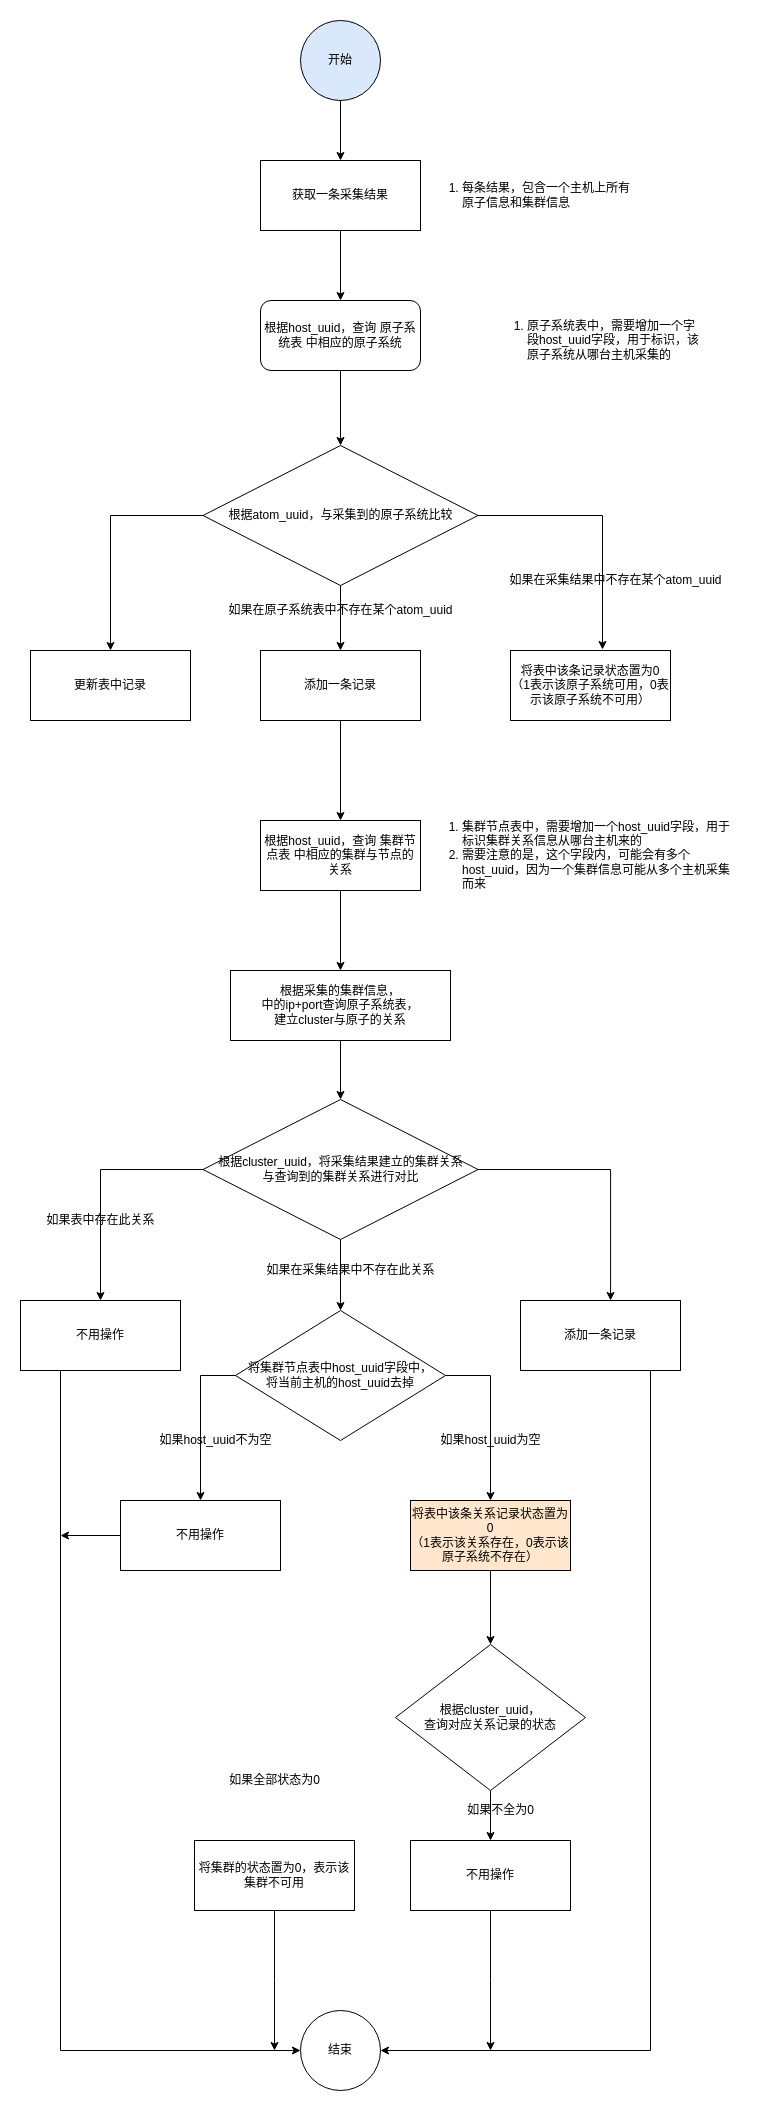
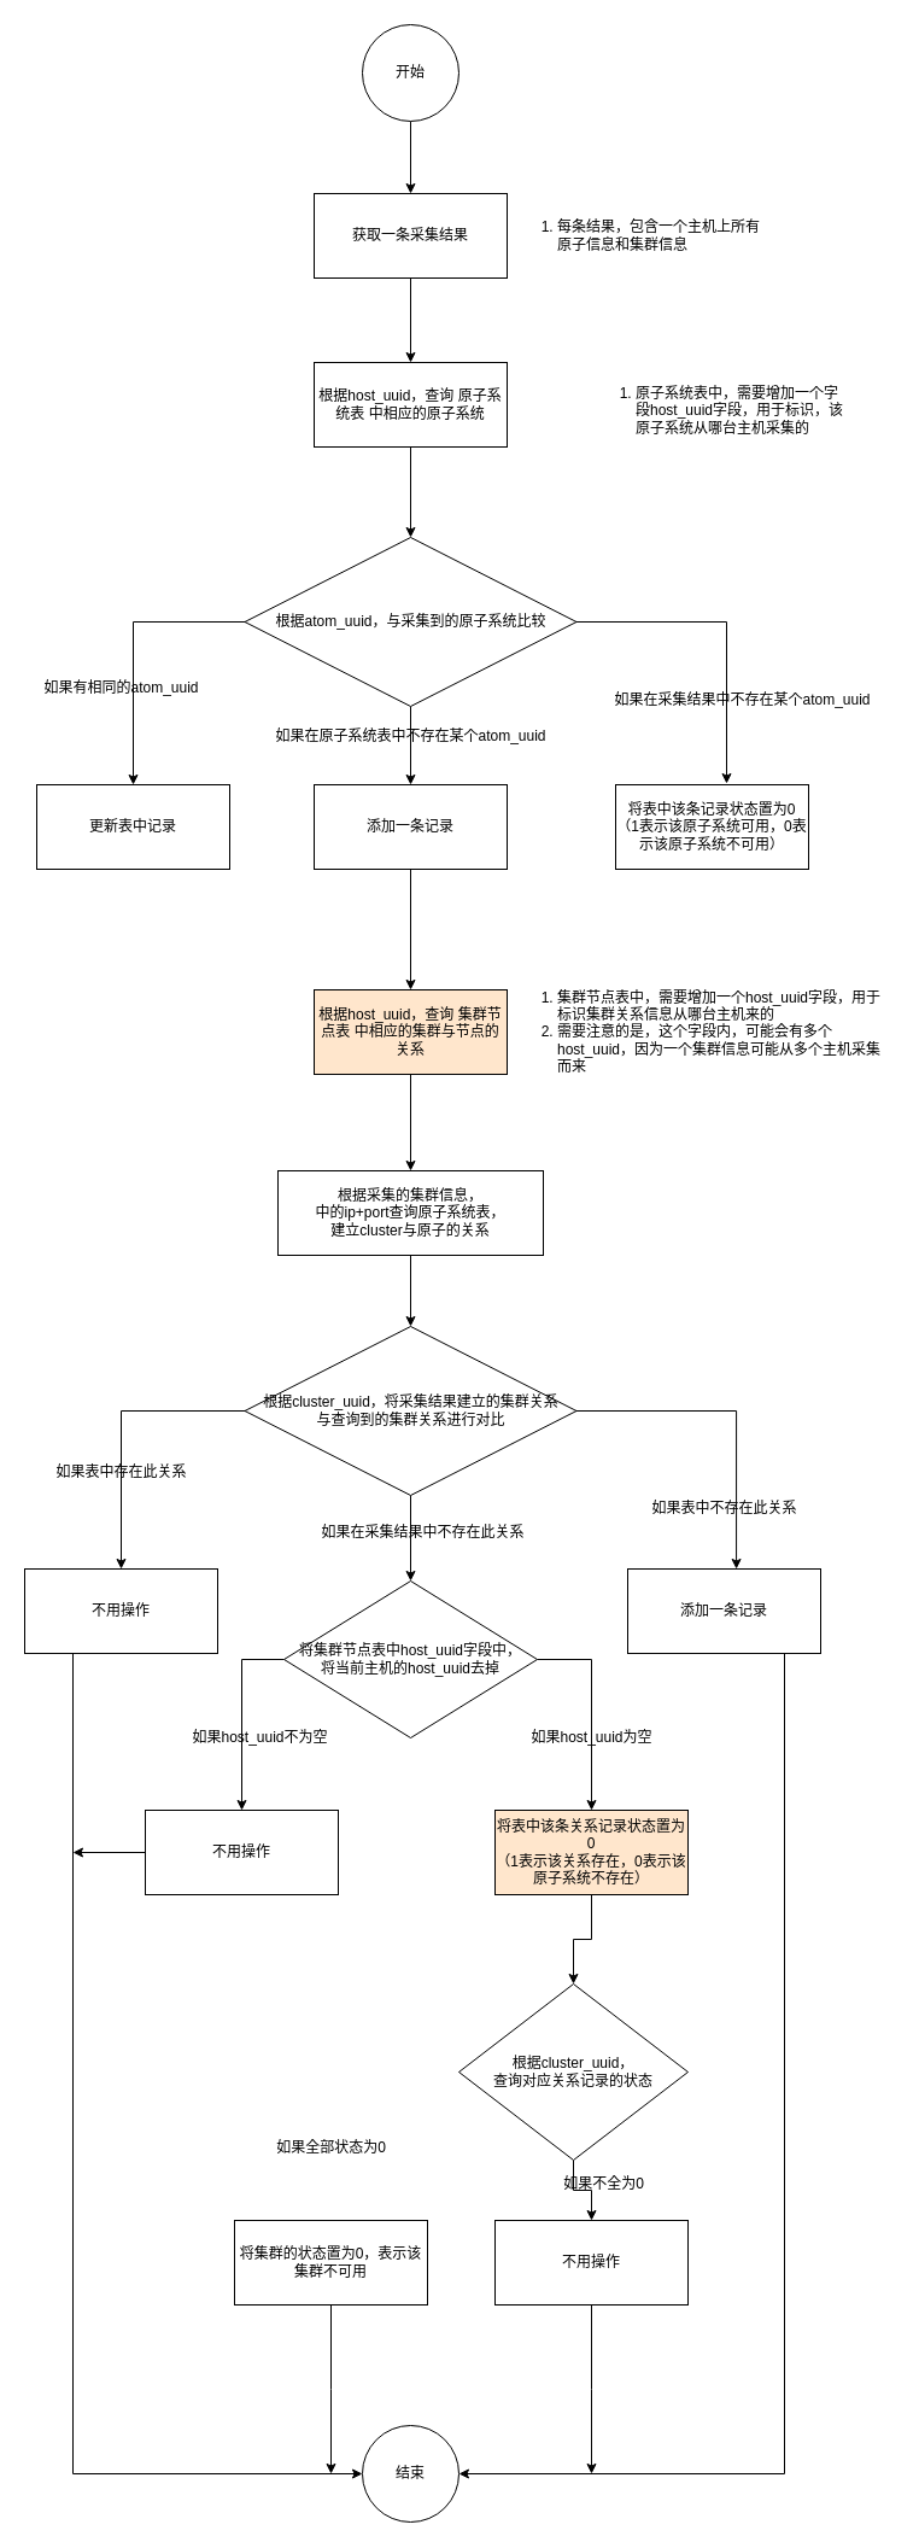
  <mxCell id="0" />
  <mxCell id="1" parent="0" />
  <mxCell id="2" style="edgeStyle=orthogonalEdgeStyle;rounded=0;orthogonalLoop=1;jettySize=auto;html=1;entryX=0.5;entryY=0;entryDx=0;entryDy=0;" edge="1" parent="1" source="3" target="5"><mxGeometry relative="1" as="geometry" /></mxCell>
- <mxCell id="3" value="开始" style="ellipse;whiteSpace=wrap;html=1;aspect=fixed;fillColor=#dae8fc;" vertex="1" parent="1"><mxGeometry x="300" y="20" width="80" height="80" as="geometry" /></mxCell>
+ <mxCell id="3" value="开始" style="ellipse;whiteSpace=wrap;html=1;aspect=fixed;" vertex="1" parent="1"><mxGeometry x="300" y="20" width="80" height="80" as="geometry" /></mxCell>
  <mxCell id="4" style="edgeStyle=orthogonalEdgeStyle;rounded=0;orthogonalLoop=1;jettySize=auto;html=1;entryX=0.5;entryY=0;entryDx=0;entryDy=0;" edge="1" parent="1" source="5" target="8"><mxGeometry relative="1" as="geometry" /></mxCell>
  <mxCell id="5" value="获取一条采集结果" style="rounded=0;whiteSpace=wrap;html=1;" vertex="1" parent="1"><mxGeometry x="260" y="160" width="160" height="70" as="geometry" /></mxCell>
  <mxCell id="6" value="&lt;ol&gt;&lt;li&gt;每条结果，包含一个主机上所有原子信息和集群信息&lt;/li&gt;&lt;/ol&gt;" style="text;html=1;strokeColor=none;fillColor=none;align=left;verticalAlign=middle;whiteSpace=wrap;rounded=0;" vertex="1" parent="1"><mxGeometry x="420" y="160" width="220" height="70" as="geometry" /></mxCell>
  <mxCell id="7" style="edgeStyle=orthogonalEdgeStyle;rounded=0;orthogonalLoop=1;jettySize=auto;html=1;entryX=0.5;entryY=0;entryDx=0;entryDy=0;" edge="1" parent="1" source="8" target="12"><mxGeometry relative="1" as="geometry" /></mxCell>
- <mxCell id="8" value="根据host_uuid，查询 原子系统表 中相应的原子系统" style="whiteSpace=wrap;html=1;rounded=1;" vertex="1" parent="1"><mxGeometry x="260" y="300" width="160" height="70" as="geometry" /></mxCell>
+ <mxCell id="8" value="根据host_uuid，查询 原子系统表 中相应的原子系统" style="rounded=0;whiteSpace=wrap;html=1;" vertex="1" parent="1"><mxGeometry x="260" y="300" width="160" height="70" as="geometry" /></mxCell>
  <mxCell id="9" style="edgeStyle=orthogonalEdgeStyle;rounded=0;orthogonalLoop=1;jettySize=auto;html=1;entryX=0.5;entryY=0;entryDx=0;entryDy=0;" edge="1" parent="1" source="12" target="13"><mxGeometry relative="1" as="geometry"><mxPoint x="160" y="515" as="targetPoint" /><Array as="points"><mxPoint x="110" y="515" /></Array></mxGeometry></mxCell>
  <mxCell id="10" style="edgeStyle=orthogonalEdgeStyle;rounded=0;orthogonalLoop=1;jettySize=auto;html=1;" edge="1" parent="1" source="12" target="16"><mxGeometry relative="1" as="geometry" /></mxCell>
  <mxCell id="11" style="edgeStyle=orthogonalEdgeStyle;rounded=0;orthogonalLoop=1;jettySize=auto;html=1;entryX=0.575;entryY=-0.014;entryDx=0;entryDy=0;entryPerimeter=0;" edge="1" parent="1" source="12" target="18"><mxGeometry relative="1" as="geometry" /></mxCell>
  <mxCell id="12" value="根据atom_uuid，与采集到的原子系统比较" style="rhombus;whiteSpace=wrap;html=1;" vertex="1" parent="1"><mxGeometry x="202.5" y="445" width="275" height="140" as="geometry" /></mxCell>
  <mxCell id="13" value="更新表中记录" style="rounded=0;whiteSpace=wrap;html=1;" vertex="1" parent="1"><mxGeometry x="30" y="650" width="160" height="70" as="geometry" /></mxCell>
+ <mxCell id="14" value="如果有相同的atom_uuid" style="text;html=1;align=center;verticalAlign=middle;resizable=0;points=[];autosize=1;" vertex="1" parent="1"><mxGeometry x="30" y="560" width="140" height="20" as="geometry" /></mxCell>
  <mxCell id="15" style="edgeStyle=orthogonalEdgeStyle;rounded=0;orthogonalLoop=1;jettySize=auto;html=1;entryX=0.5;entryY=0;entryDx=0;entryDy=0;" edge="1" parent="1" source="16" target="21"><mxGeometry relative="1" as="geometry" /></mxCell>
  <mxCell id="16" value="添加一条记录" style="rounded=0;whiteSpace=wrap;html=1;" vertex="1" parent="1"><mxGeometry x="260" y="650" width="160" height="70" as="geometry" /></mxCell>
  <mxCell id="17" value="如果在原子系统表中不存在某个atom_uuid" style="text;html=1;align=center;verticalAlign=middle;resizable=0;points=[];autosize=1;" vertex="1" parent="1"><mxGeometry x="220" y="600" width="240" height="20" as="geometry" /></mxCell>
  <mxCell id="18" value="将表中该条记录状态置为0&lt;br&gt;（1表示该原子系统可用，0表示该原子系统不可用）" style="rounded=0;whiteSpace=wrap;html=1;" vertex="1" parent="1"><mxGeometry x="510" y="650" width="160" height="70" as="geometry" /></mxCell>
  <mxCell id="19" value="如果在采集结果中不存在某个atom_uuid" style="text;html=1;align=center;verticalAlign=middle;resizable=0;points=[];autosize=1;" vertex="1" parent="1"><mxGeometry x="500" y="570" width="230" height="20" as="geometry" /></mxCell>
  <mxCell id="20" style="edgeStyle=orthogonalEdgeStyle;rounded=0;orthogonalLoop=1;jettySize=auto;html=1;entryX=0.5;entryY=0;entryDx=0;entryDy=0;" edge="1" parent="1" source="21" target="25"><mxGeometry relative="1" as="geometry" /></mxCell>
- <mxCell id="21" value="根据host_uuid，查询 集群节点表 中相应的集群与节点的关系" style="rounded=0;whiteSpace=wrap;html=1;" vertex="1" parent="1"><mxGeometry x="260" y="820" width="160" height="70" as="geometry" /></mxCell>
+ <mxCell id="21" value="根据host_uuid，查询 集群节点表 中相应的集群与节点的关系" style="rounded=0;whiteSpace=wrap;html=1;fillColor=#ffe6cc;" vertex="1" parent="1"><mxGeometry x="260" y="820" width="160" height="70" as="geometry" /></mxCell>
  <mxCell id="22" value="&lt;ol&gt;&lt;li&gt;集群节点表中，需要增加一个host_uuid字段，用于标识集群关系信息从哪台主机来的&lt;/li&gt;&lt;li&gt;需要注意的是，这个字段内，可能会有多个host_uuid，因为一个集群信息可能从多个主机采集而来&lt;/li&gt;&lt;/ol&gt;" style="text;html=1;strokeColor=none;fillColor=none;align=left;verticalAlign=middle;whiteSpace=wrap;rounded=0;" vertex="1" parent="1"><mxGeometry x="420" y="820" width="320" height="70" as="geometry" /></mxCell>
  <mxCell id="23" value="&lt;ol&gt;&lt;li&gt;原子系统表中，需要增加一个字段host_uuid字段，用于标识，该原子系统从哪台主机采集的&lt;/li&gt;&lt;/ol&gt;" style="text;html=1;strokeColor=none;fillColor=none;align=left;verticalAlign=middle;whiteSpace=wrap;rounded=0;" vertex="1" parent="1"><mxGeometry x="485" y="305" width="220" height="70" as="geometry" /></mxCell>
  <mxCell id="24" style="edgeStyle=orthogonalEdgeStyle;rounded=0;orthogonalLoop=1;jettySize=auto;html=1;entryX=0.5;entryY=0;entryDx=0;entryDy=0;" edge="1" parent="1" source="25" target="29"><mxGeometry relative="1" as="geometry" /></mxCell>
  <mxCell id="25" value="根据采集的集群信息，&lt;br&gt;中的ip+port查询原子系统表，&lt;br&gt;建立cluster与原子的关系" style="rounded=0;whiteSpace=wrap;html=1;" vertex="1" parent="1"><mxGeometry x="230" y="970" width="220" height="70" as="geometry" /></mxCell>
  <mxCell id="26" style="edgeStyle=orthogonalEdgeStyle;rounded=0;orthogonalLoop=1;jettySize=auto;html=1;exitX=0;exitY=0.5;exitDx=0;exitDy=0;entryX=0.5;entryY=0;entryDx=0;entryDy=0;" edge="1" parent="1" source="29" target="31"><mxGeometry relative="1" as="geometry" /></mxCell>
  <mxCell id="27" style="edgeStyle=orthogonalEdgeStyle;rounded=0;orthogonalLoop=1;jettySize=auto;html=1;entryX=0.563;entryY=0;entryDx=0;entryDy=0;entryPerimeter=0;" edge="1" parent="1" source="29" target="34"><mxGeometry relative="1" as="geometry" /></mxCell>
  <mxCell id="28" style="edgeStyle=orthogonalEdgeStyle;rounded=0;orthogonalLoop=1;jettySize=auto;html=1;entryX=0.5;entryY=0;entryDx=0;entryDy=0;" edge="1" parent="1" source="29" target="39"><mxGeometry relative="1" as="geometry" /></mxCell>
  <mxCell id="29" value="根据cluster_uuid，将采集结果建立的集群关系&lt;br&gt;与查询到的集群关系进行对比" style="rhombus;whiteSpace=wrap;html=1;" vertex="1" parent="1"><mxGeometry x="202.5" y="1099" width="275" height="140" as="geometry" /></mxCell>
  <mxCell id="30" style="edgeStyle=orthogonalEdgeStyle;rounded=0;orthogonalLoop=1;jettySize=auto;html=1;entryX=0;entryY=0.5;entryDx=0;entryDy=0;" edge="1" parent="1" source="31" target="54"><mxGeometry relative="1" as="geometry"><Array as="points"><mxPoint x="60" y="2050" /></Array></mxGeometry></mxCell>
  <mxCell id="31" value="不用操作" style="rounded=0;whiteSpace=wrap;html=1;" vertex="1" parent="1"><mxGeometry x="20" y="1300" width="160" height="70" as="geometry" /></mxCell>
  <mxCell id="32" value="如果表中存在此关系" style="text;html=1;align=center;verticalAlign=middle;resizable=0;points=[];autosize=1;" vertex="1" parent="1"><mxGeometry x="40" y="1210" width="120" height="20" as="geometry" /></mxCell>
  <mxCell id="33" style="edgeStyle=orthogonalEdgeStyle;rounded=0;orthogonalLoop=1;jettySize=auto;html=1;entryX=1;entryY=0.5;entryDx=0;entryDy=0;" edge="1" parent="1" source="34" target="54"><mxGeometry relative="1" as="geometry"><Array as="points"><mxPoint x="650" y="2050" /></Array></mxGeometry></mxCell>
  <mxCell id="34" value="添加一条记录" style="rounded=0;whiteSpace=wrap;html=1;" vertex="1" parent="1"><mxGeometry x="520" y="1300" width="160" height="70" as="geometry" /></mxCell>
+ <mxCell id="35" value="如果表中不存在此关系" style="text;html=1;align=center;verticalAlign=middle;resizable=0;points=[];autosize=1;" vertex="1" parent="1"><mxGeometry x="530" y="1240" width="140" height="20" as="geometry" /></mxCell>
  <mxCell id="36" value="如果在采集结果中不存在此关系" style="text;html=1;align=center;verticalAlign=middle;resizable=0;points=[];autosize=1;" vertex="1" parent="1"><mxGeometry x="260" y="1260" width="180" height="20" as="geometry" /></mxCell>
  <mxCell id="37" style="edgeStyle=orthogonalEdgeStyle;rounded=0;orthogonalLoop=1;jettySize=auto;html=1;entryX=0.5;entryY=0;entryDx=0;entryDy=0;" edge="1" parent="1" source="39" target="41"><mxGeometry relative="1" as="geometry"><Array as="points"><mxPoint x="200" y="1375" /></Array></mxGeometry></mxCell>
  <mxCell id="38" style="edgeStyle=orthogonalEdgeStyle;rounded=0;orthogonalLoop=1;jettySize=auto;html=1;entryX=0.5;entryY=0;entryDx=0;entryDy=0;" edge="1" parent="1" source="39" target="43"><mxGeometry relative="1" as="geometry"><Array as="points"><mxPoint x="490" y="1375" /></Array></mxGeometry></mxCell>
  <mxCell id="39" value="&lt;span&gt;将集群节点表中host_uuid字段中，&lt;br&gt;将当前主机的host_uuid去掉&lt;/span&gt;" style="rhombus;whiteSpace=wrap;html=1;" vertex="1" parent="1"><mxGeometry x="235" y="1310" width="210" height="130" as="geometry" /></mxCell>
  <mxCell id="40" style="edgeStyle=orthogonalEdgeStyle;rounded=0;orthogonalLoop=1;jettySize=auto;html=1;" edge="1" parent="1" source="41"><mxGeometry relative="1" as="geometry"><mxPoint x="60" y="1535" as="targetPoint" /></mxGeometry></mxCell>
  <mxCell id="41" value="不用操作" style="rounded=0;whiteSpace=wrap;html=1;" vertex="1" parent="1"><mxGeometry x="120" y="1500" width="160" height="70" as="geometry" /></mxCell>
  <mxCell id="42" style="edgeStyle=orthogonalEdgeStyle;rounded=0;orthogonalLoop=1;jettySize=auto;html=1;entryX=0.5;entryY=0;entryDx=0;entryDy=0;" edge="1" parent="1" source="43" target="47"><mxGeometry relative="1" as="geometry" /></mxCell>
  <mxCell id="43" value="将表中该条关系记录状态置为0&lt;br&gt;（1表示该关系存在，0表示该原子系统不存在）" style="rounded=0;whiteSpace=wrap;html=1;fillColor=#ffe6cc;" vertex="1" parent="1"><mxGeometry x="410" y="1500" width="160" height="70" as="geometry" /></mxCell>
  <mxCell id="44" value="如果host_uuid不为空" style="text;html=1;align=center;verticalAlign=middle;resizable=0;points=[];autosize=1;" vertex="1" parent="1"><mxGeometry x="150" y="1430" width="130" height="20" as="geometry" /></mxCell>
  <mxCell id="45" value="如果host_uuid为空" style="text;html=1;align=center;verticalAlign=middle;resizable=0;points=[];autosize=1;" vertex="1" parent="1"><mxGeometry x="430" y="1430" width="120" height="20" as="geometry" /></mxCell>
  <mxCell id="46" style="edgeStyle=orthogonalEdgeStyle;rounded=0;orthogonalLoop=1;jettySize=auto;html=1;entryX=0.5;entryY=0;entryDx=0;entryDy=0;" edge="1" parent="1" source="47" target="51"><mxGeometry relative="1" as="geometry" /></mxCell>
- <mxCell id="47" value="根据cluster_uuid，&lt;br&gt;查询对应关系记录的状态" style="rhombus;whiteSpace=wrap;html=1;" vertex="1" parent="1"><mxGeometry x="395" y="1644" width="190" height="146" as="geometry" /></mxCell>
+ <mxCell id="47" value="根据cluster_uuid，&lt;br&gt;查询对应关系记录的状态" style="rhombus;whiteSpace=wrap;html=1;" vertex="1" parent="1"><mxGeometry x="380" y="1644" width="190" height="146" as="geometry" /></mxCell>
  <mxCell id="48" style="edgeStyle=orthogonalEdgeStyle;rounded=0;orthogonalLoop=1;jettySize=auto;html=1;" edge="1" parent="1" source="49"><mxGeometry relative="1" as="geometry"><mxPoint x="274" y="2050" as="targetPoint" /></mxGeometry></mxCell>
  <mxCell id="49" value="将集群的状态置为0，表示该集群不可用" style="rounded=0;whiteSpace=wrap;html=1;" vertex="1" parent="1"><mxGeometry x="194" y="1840" width="160" height="70" as="geometry" /></mxCell>
  <mxCell id="50" style="edgeStyle=orthogonalEdgeStyle;rounded=0;orthogonalLoop=1;jettySize=auto;html=1;" edge="1" parent="1" source="51"><mxGeometry relative="1" as="geometry"><mxPoint x="490" y="2050" as="targetPoint" /></mxGeometry></mxCell>
  <mxCell id="51" value="不用操作" style="rounded=0;whiteSpace=wrap;html=1;" vertex="1" parent="1"><mxGeometry x="410" y="1840" width="160" height="70" as="geometry" /></mxCell>
  <mxCell id="52" value="如果全部状态为0" style="text;html=1;align=center;verticalAlign=middle;resizable=0;points=[];autosize=1;" vertex="1" parent="1"><mxGeometry x="219" y="1770" width="110" height="20" as="geometry" /></mxCell>
  <mxCell id="53" value="如果不全为0" style="text;html=1;align=center;verticalAlign=middle;resizable=0;points=[];autosize=1;" vertex="1" parent="1"><mxGeometry x="460" y="1800" width="80" height="20" as="geometry" /></mxCell>
  <mxCell id="54" value="结束" style="ellipse;whiteSpace=wrap;html=1;aspect=fixed;" vertex="1" parent="1"><mxGeometry x="300" y="2010" width="80" height="80" as="geometry" /></mxCell>
